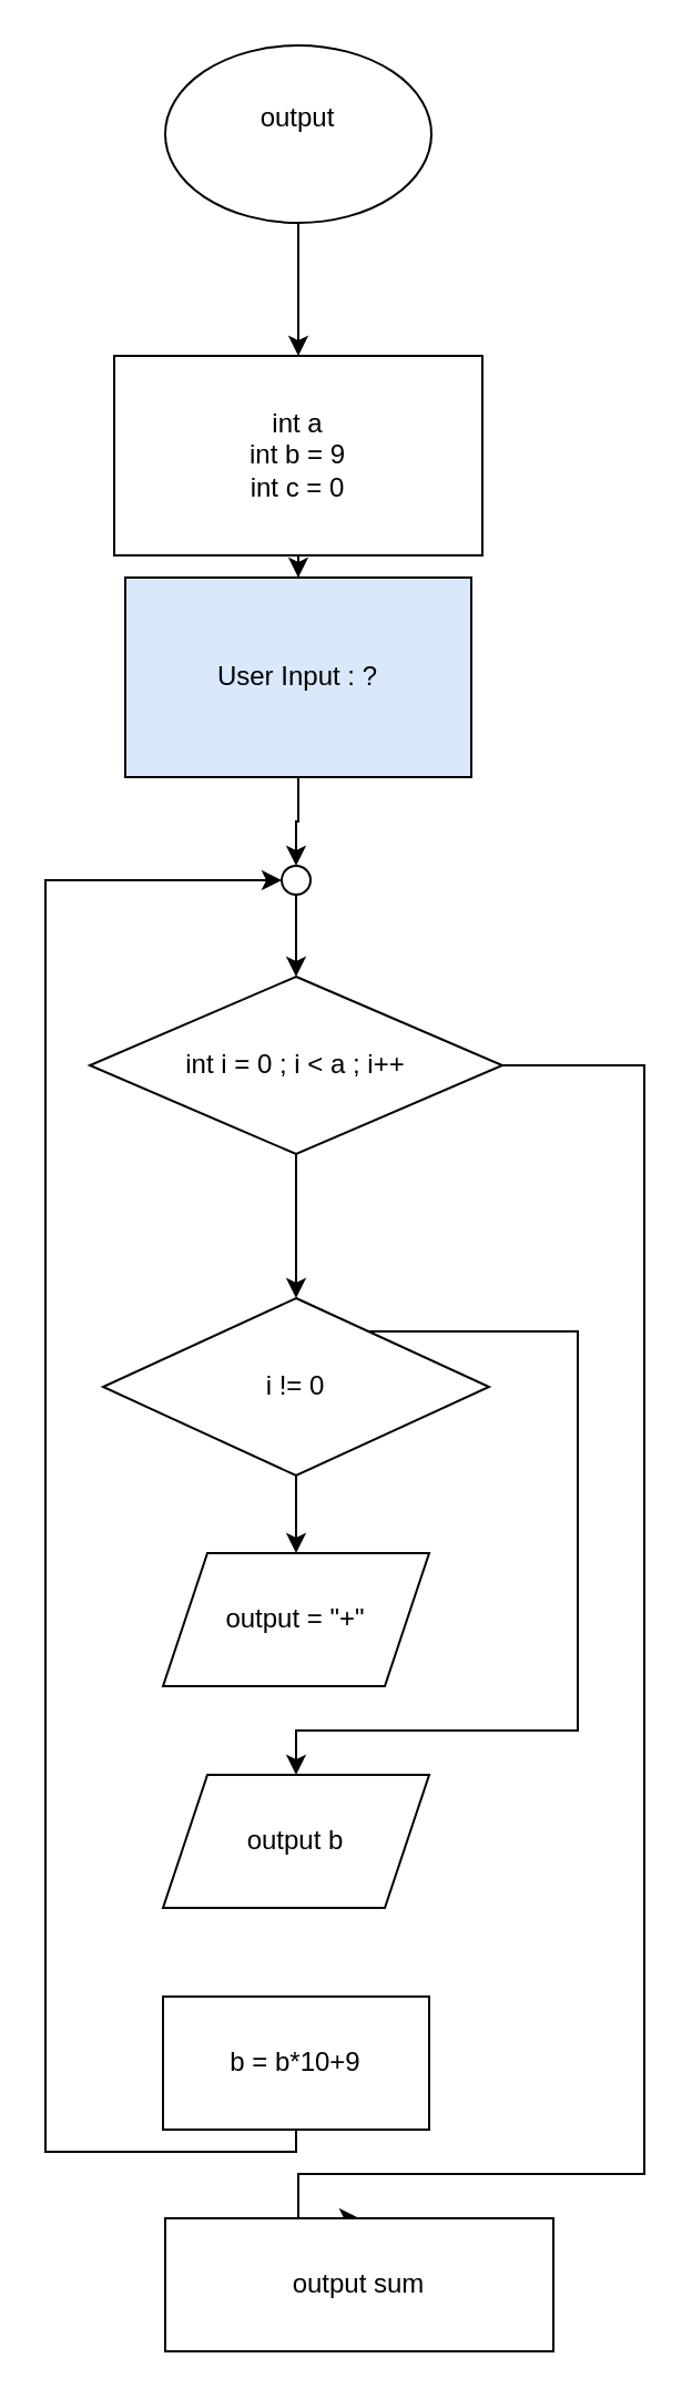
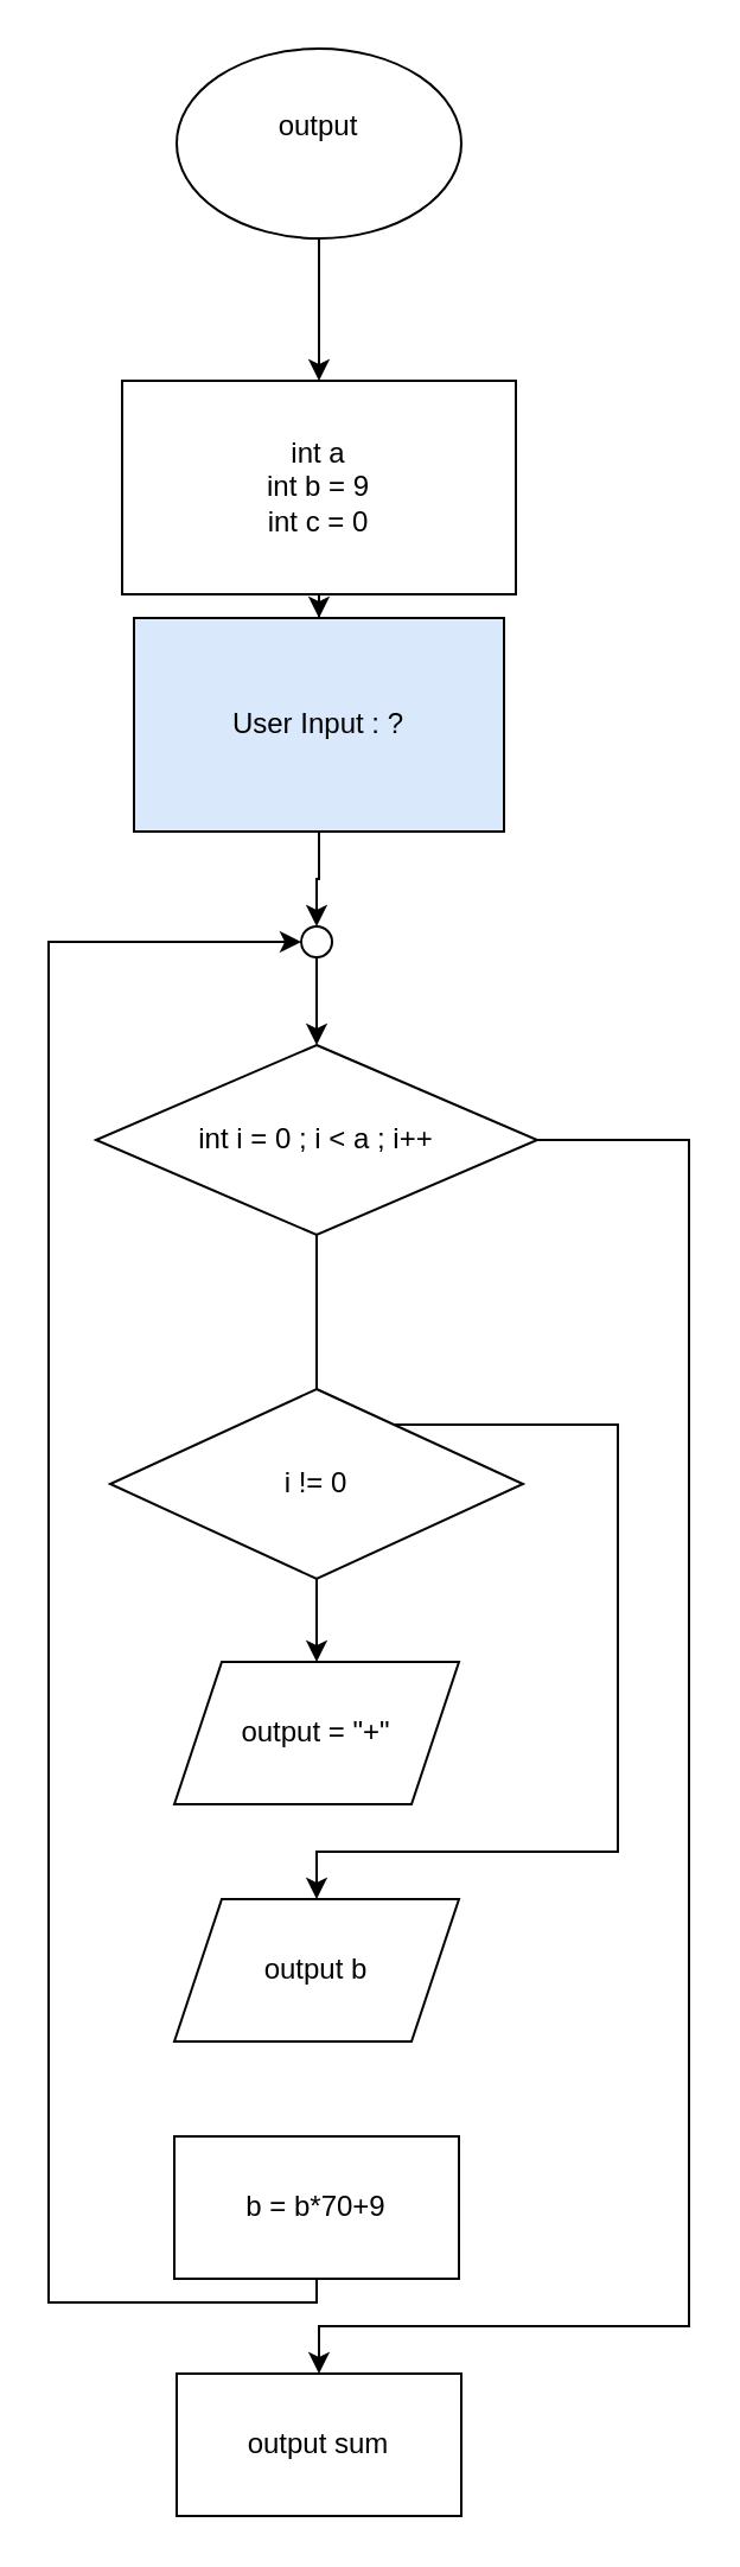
  <mxCell id="0" />
  <mxCell id="1" parent="0" />
  <mxCell id="2" style="edgeStyle=orthogonalEdgeStyle;rounded=0;orthogonalLoop=1;jettySize=auto;html=1;entryX=0.5;entryY=0;entryDx=0;entryDy=0;" edge="1" parent="1" source="3" target="5"><mxGeometry relative="1" as="geometry" /></mxCell>
  <mxCell id="3" value="&lt;div&gt;output&lt;/div&gt;&lt;div&gt;&lt;br&gt;&lt;/div&gt;" style="ellipse;whiteSpace=wrap;html=1;" vertex="1" parent="1"><mxGeometry x="74" y="20" width="120" height="80" as="geometry" /></mxCell>
  <mxCell id="4" style="edgeStyle=orthogonalEdgeStyle;rounded=0;orthogonalLoop=1;jettySize=auto;html=1;entryX=0.5;entryY=0;entryDx=0;entryDy=0;" edge="1" parent="1" source="5" target="7"><mxGeometry relative="1" as="geometry" /></mxCell>
  <mxCell id="5" value="int a&lt;br&gt;&lt;div&gt;int b = 9&lt;/div&gt;&lt;div&gt;int c = 0&lt;br&gt;&lt;/div&gt;" style="rounded=0;whiteSpace=wrap;html=1;" vertex="1" parent="1"><mxGeometry x="51" y="160" width="166" height="90" as="geometry" /></mxCell>
  <mxCell id="6" style="edgeStyle=orthogonalEdgeStyle;rounded=0;orthogonalLoop=1;jettySize=auto;html=1;entryX=0.5;entryY=0;entryDx=0;entryDy=0;" edge="1" parent="1" source="7" target="12"><mxGeometry relative="1" as="geometry" /></mxCell>
  <mxCell id="7" value="User Input : ?" style="rounded=0;whiteSpace=wrap;html=1;fillColor=#dae8fc;" vertex="1" parent="1"><mxGeometry x="56" y="260" width="156" height="90" as="geometry" /></mxCell>
- <mxCell id="8" style="edgeStyle=orthogonalEdgeStyle;rounded=0;orthogonalLoop=1;jettySize=auto;html=1;entryX=0.5;entryY=0;entryDx=0;entryDy=0;" edge="1" parent="1" source="10" target="15"><mxGeometry relative="1" as="geometry" /></mxCell>
+ <mxCell id="8" style="edgeStyle=orthogonalEdgeStyle;rounded=0;orthogonalLoop=1;jettySize=auto;html=1;entryX=0.5;entryY=0;entryDx=0;entryDy=0;endArrow=none;" edge="1" parent="1" source="10" target="15"><mxGeometry relative="1" as="geometry" /></mxCell>
  <mxCell id="9" style="edgeStyle=orthogonalEdgeStyle;rounded=0;orthogonalLoop=1;jettySize=auto;html=1;entryX=0.5;entryY=0;entryDx=0;entryDy=0;" edge="1" parent="1" source="10" target="20"><mxGeometry relative="1" as="geometry"><Array as="points"><mxPoint x="290" y="480" /><mxPoint x="290" y="980" /><mxPoint x="134" y="980" /></Array></mxGeometry></mxCell>
  <mxCell id="10" value="int i = 0 ; i &amp;lt; a ; i++" style="rhombus;whiteSpace=wrap;html=1;" vertex="1" parent="1"><mxGeometry x="40" y="440" width="186" height="80" as="geometry" /></mxCell>
  <mxCell id="11" style="edgeStyle=orthogonalEdgeStyle;rounded=0;orthogonalLoop=1;jettySize=auto;html=1;entryX=0.5;entryY=0;entryDx=0;entryDy=0;" edge="1" parent="1" source="12" target="10"><mxGeometry relative="1" as="geometry" /></mxCell>
  <mxCell id="12" value="" style="ellipse;whiteSpace=wrap;html=1;aspect=fixed;" vertex="1" parent="1"><mxGeometry x="126.5" y="390" width="13" height="13" as="geometry" /></mxCell>
  <mxCell id="13" style="edgeStyle=orthogonalEdgeStyle;rounded=0;orthogonalLoop=1;jettySize=auto;html=1;entryX=0.5;entryY=0;entryDx=0;entryDy=0;" edge="1" parent="1" source="15" target="16"><mxGeometry relative="1" as="geometry" /></mxCell>
  <mxCell id="14" style="edgeStyle=orthogonalEdgeStyle;rounded=0;orthogonalLoop=1;jettySize=auto;html=1;entryX=0.5;entryY=0;entryDx=0;entryDy=0;" edge="1" parent="1" source="15" target="17"><mxGeometry relative="1" as="geometry"><Array as="points"><mxPoint x="260" y="600" /><mxPoint x="260" y="780" /><mxPoint x="133" y="780" /></Array></mxGeometry></mxCell>
  <mxCell id="15" value="i != 0" style="rhombus;whiteSpace=wrap;html=1;" vertex="1" parent="1"><mxGeometry x="46" y="585" width="174" height="80" as="geometry" /></mxCell>
  <mxCell id="16" value="output = &quot;+&quot;" style="shape=parallelogram;perimeter=parallelogramPerimeter;whiteSpace=wrap;html=1;fixedSize=1;" vertex="1" parent="1"><mxGeometry x="73" y="700" width="120" height="60" as="geometry" /></mxCell>
  <mxCell id="17" value="output b" style="shape=parallelogram;perimeter=parallelogramPerimeter;whiteSpace=wrap;html=1;fixedSize=1;" vertex="1" parent="1"><mxGeometry x="73" y="800" width="120" height="60" as="geometry" /></mxCell>
  <mxCell id="18" style="edgeStyle=orthogonalEdgeStyle;rounded=0;orthogonalLoop=1;jettySize=auto;html=1;entryX=0;entryY=0.5;entryDx=0;entryDy=0;" edge="1" parent="1" source="19" target="12"><mxGeometry relative="1" as="geometry"><Array as="points"><mxPoint x="133" y="970" /><mxPoint x="20" y="970" /><mxPoint x="20" y="396" /></Array></mxGeometry></mxCell>
- <mxCell id="19" value="b = b*10+9" style="rounded=0;whiteSpace=wrap;html=1;" vertex="1" parent="1"><mxGeometry x="73" y="900" width="120" height="60" as="geometry" /></mxCell>
- <mxCell id="20" value="output sum" style="rounded=0;whiteSpace=wrap;html=1;" vertex="1" parent="1"><mxGeometry x="74" y="1000" width="175" height="60" as="geometry" /></mxCell>
+ <mxCell id="19" value="b = b*70+9" style="rounded=0;whiteSpace=wrap;html=1;" vertex="1" parent="1"><mxGeometry x="73" y="900" width="120" height="60" as="geometry" /></mxCell>
+ <mxCell id="20" value="output sum" style="rounded=0;whiteSpace=wrap;html=1;" vertex="1" parent="1"><mxGeometry x="74" y="1000" width="120" height="60" as="geometry" /></mxCell>
